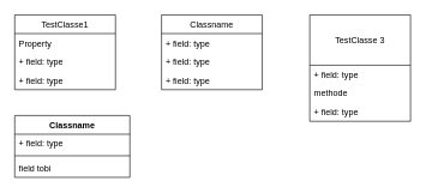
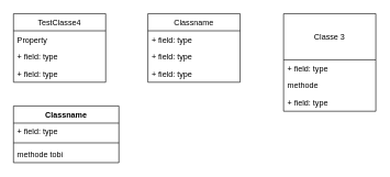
  <mxCell id="0" />
  <mxCell id="1" parent="0" />
- <mxCell id="2" value="TestClasse1" style="swimlane;fontStyle=0;childLayout=stackLayout;horizontal=1;startSize=26;fillColor=none;horizontalStack=0;resizeParent=1;resizeParentMax=0;resizeLast=0;collapsible=1;marginBottom=0;" vertex="1" parent="1"><mxGeometry x="20" y="20" width="140" height="104" as="geometry" /></mxCell>
+ <mxCell id="2" value="TestClasse4" style="swimlane;fontStyle=0;childLayout=stackLayout;horizontal=1;startSize=26;fillColor=none;horizontalStack=0;resizeParent=1;resizeParentMax=0;resizeLast=0;collapsible=1;marginBottom=0;" vertex="1" parent="1"><mxGeometry x="20" y="20" width="140" height="104" as="geometry" /></mxCell>
  <mxCell id="3" value="Property" style="text;strokeColor=none;fillColor=none;align=left;verticalAlign=top;spacingLeft=4;spacingRight=4;overflow=hidden;rotatable=0;points=[[0,0.5],[1,0.5]];portConstraint=eastwest;" vertex="1" parent="2"><mxGeometry y="26" width="140" height="26" as="geometry" /></mxCell>
  <mxCell id="4" value="+ field: type" style="text;strokeColor=none;fillColor=none;align=left;verticalAlign=top;spacingLeft=4;spacingRight=4;overflow=hidden;rotatable=0;points=[[0,0.5],[1,0.5]];portConstraint=eastwest;" vertex="1" parent="2"><mxGeometry y="52" width="140" height="26" as="geometry" /></mxCell>
  <mxCell id="5" value="+ field: type" style="text;strokeColor=none;fillColor=none;align=left;verticalAlign=top;spacingLeft=4;spacingRight=4;overflow=hidden;rotatable=0;points=[[0,0.5],[1,0.5]];portConstraint=eastwest;" vertex="1" parent="2"><mxGeometry y="78" width="140" height="26" as="geometry" /></mxCell>
  <mxCell id="6" value="Classname" style="swimlane;fontStyle=0;childLayout=stackLayout;horizontal=1;startSize=26;fillColor=none;horizontalStack=0;resizeParent=1;resizeParentMax=0;resizeLast=0;collapsible=1;marginBottom=0;" vertex="1" parent="1"><mxGeometry x="224" y="20" width="140" height="104" as="geometry" /></mxCell>
  <mxCell id="7" value="+ field: type" style="text;strokeColor=none;fillColor=none;align=left;verticalAlign=top;spacingLeft=4;spacingRight=4;overflow=hidden;rotatable=0;points=[[0,0.5],[1,0.5]];portConstraint=eastwest;" vertex="1" parent="6"><mxGeometry y="26" width="140" height="26" as="geometry" /></mxCell>
  <mxCell id="8" value="+ field: type" style="text;strokeColor=none;fillColor=none;align=left;verticalAlign=top;spacingLeft=4;spacingRight=4;overflow=hidden;rotatable=0;points=[[0,0.5],[1,0.5]];portConstraint=eastwest;" vertex="1" parent="6"><mxGeometry y="52" width="140" height="26" as="geometry" /></mxCell>
  <mxCell id="9" value="+ field: type" style="text;strokeColor=none;fillColor=none;align=left;verticalAlign=top;spacingLeft=4;spacingRight=4;overflow=hidden;rotatable=0;points=[[0,0.5],[1,0.5]];portConstraint=eastwest;" vertex="1" parent="6"><mxGeometry y="78" width="140" height="26" as="geometry" /></mxCell>
- <mxCell id="10" value="TestClasse 3" style="swimlane;fontStyle=0;childLayout=stackLayout;horizontal=1;startSize=70;fillColor=none;horizontalStack=0;resizeParent=1;resizeParentMax=0;resizeLast=0;collapsible=1;marginBottom=0;" vertex="1" parent="1"><mxGeometry x="430" y="20" width="140" height="148" as="geometry" /></mxCell>
+ <mxCell id="10" value="Classe 3" style="swimlane;fontStyle=0;childLayout=stackLayout;horizontal=1;startSize=70;fillColor=none;horizontalStack=0;resizeParent=1;resizeParentMax=0;resizeLast=0;collapsible=1;marginBottom=0;" vertex="1" parent="1"><mxGeometry x="430" y="20" width="140" height="148" as="geometry" /></mxCell>
  <mxCell id="11" value="+ field: type" style="text;strokeColor=none;fillColor=none;align=left;verticalAlign=top;spacingLeft=4;spacingRight=4;overflow=hidden;rotatable=0;points=[[0,0.5],[1,0.5]];portConstraint=eastwest;" vertex="1" parent="10"><mxGeometry y="70" width="140" height="26" as="geometry" /></mxCell>
  <mxCell id="12" value="methode" style="text;strokeColor=none;fillColor=none;align=left;verticalAlign=top;spacingLeft=4;spacingRight=4;overflow=hidden;rotatable=0;points=[[0,0.5],[1,0.5]];portConstraint=eastwest;" vertex="1" parent="10"><mxGeometry y="96" width="140" height="26" as="geometry" /></mxCell>
  <mxCell id="13" value="+ field: type" style="text;strokeColor=none;fillColor=none;align=left;verticalAlign=top;spacingLeft=4;spacingRight=4;overflow=hidden;rotatable=0;points=[[0,0.5],[1,0.5]];portConstraint=eastwest;" vertex="1" parent="10"><mxGeometry y="122" width="140" height="26" as="geometry" /></mxCell>
  <mxCell id="14" value="Classname" style="swimlane;fontStyle=1;align=center;verticalAlign=top;childLayout=stackLayout;horizontal=1;startSize=26;horizontalStack=0;resizeParent=1;resizeParentMax=0;resizeLast=0;collapsible=1;marginBottom=0;" vertex="1" parent="1"><mxGeometry x="20" y="160" width="160" height="86" as="geometry" /></mxCell>
  <mxCell id="15" value="+ field: type" style="text;strokeColor=none;fillColor=none;align=left;verticalAlign=top;spacingLeft=4;spacingRight=4;overflow=hidden;rotatable=0;points=[[0,0.5],[1,0.5]];portConstraint=eastwest;" vertex="1" parent="14"><mxGeometry y="26" width="160" height="26" as="geometry" /></mxCell>
  <mxCell id="16" value="" style="line;strokeWidth=1;fillColor=none;align=left;verticalAlign=middle;spacingTop=-1;spacingLeft=3;spacingRight=3;rotatable=0;labelPosition=right;points=[];portConstraint=eastwest;strokeColor=inherit;" vertex="1" parent="14"><mxGeometry y="52" width="160" height="8" as="geometry" /></mxCell>
- <mxCell id="17" value="field tobi" style="text;strokeColor=none;fillColor=none;align=left;verticalAlign=top;spacingLeft=4;spacingRight=4;overflow=hidden;rotatable=0;points=[[0,0.5],[1,0.5]];portConstraint=eastwest;" vertex="1" parent="14"><mxGeometry y="60" width="160" height="26" as="geometry" /></mxCell>
+ <mxCell id="17" value="methode tobi" style="text;strokeColor=none;fillColor=none;align=left;verticalAlign=top;spacingLeft=4;spacingRight=4;overflow=hidden;rotatable=0;points=[[0,0.5],[1,0.5]];portConstraint=eastwest;" vertex="1" parent="14"><mxGeometry y="60" width="160" height="26" as="geometry" /></mxCell>
